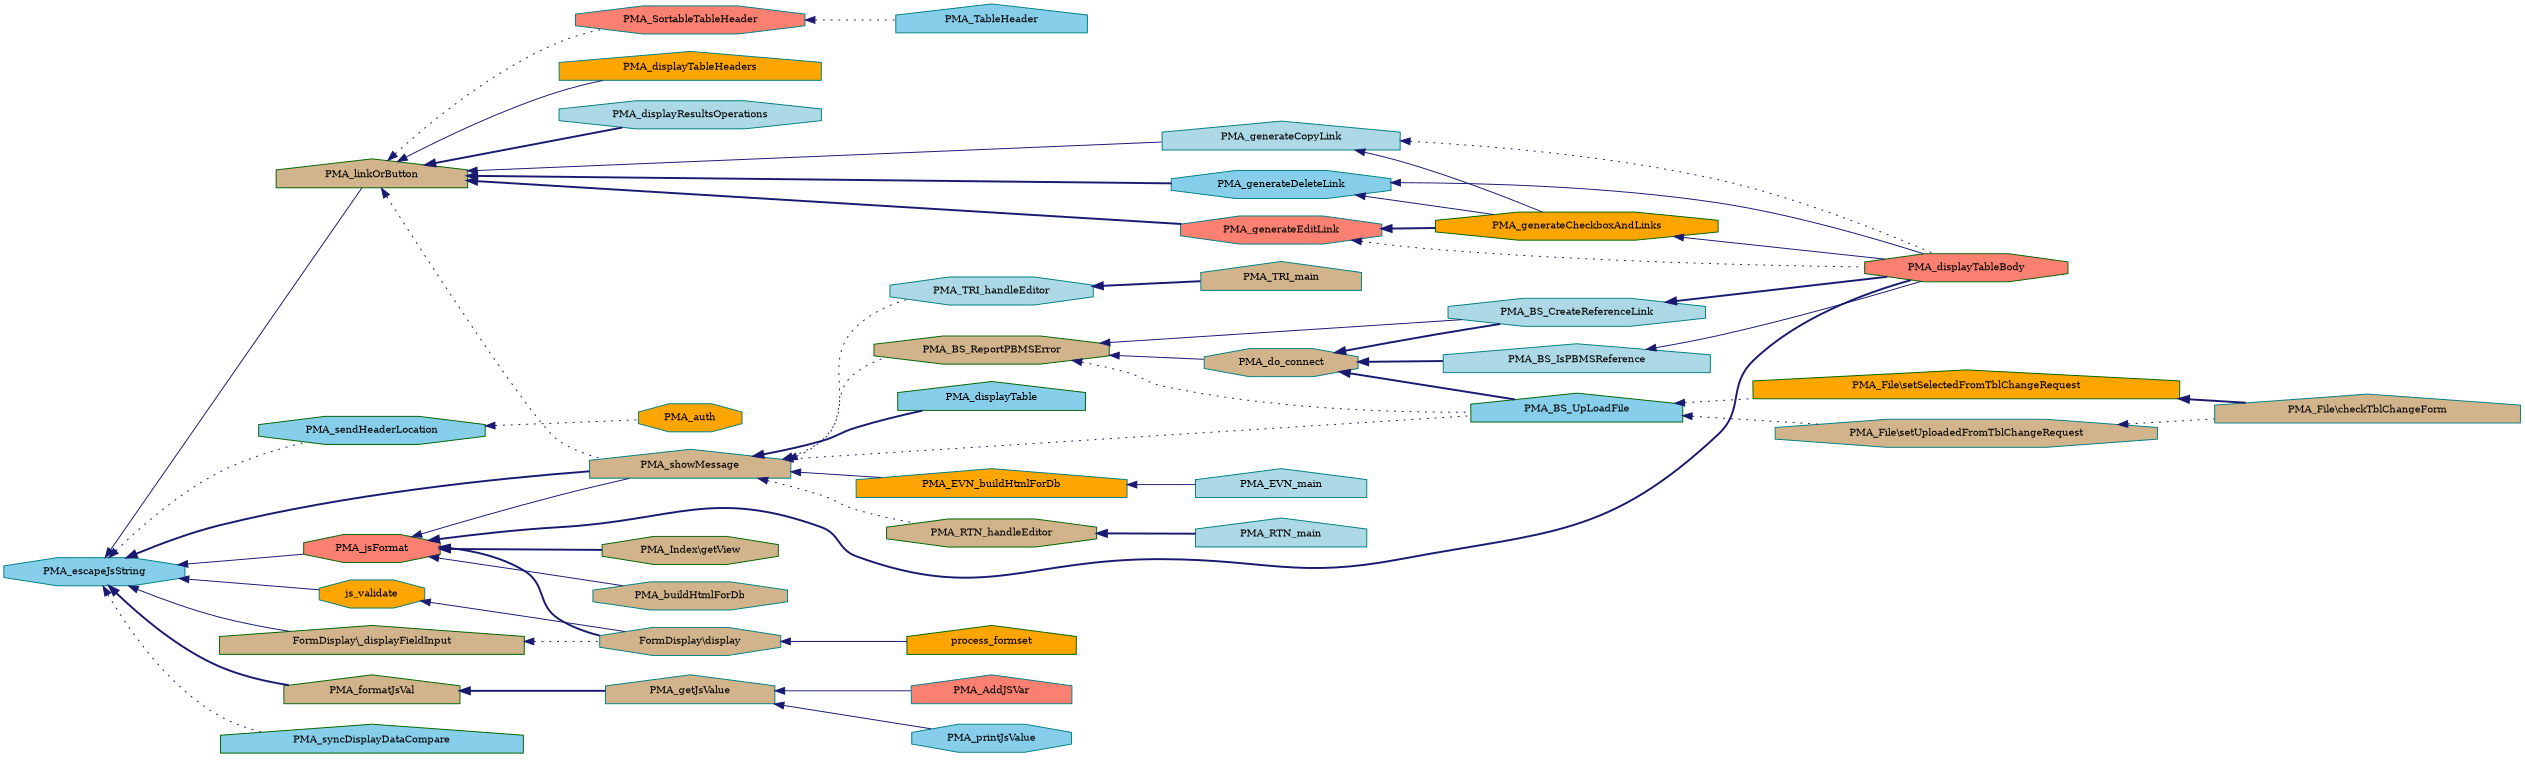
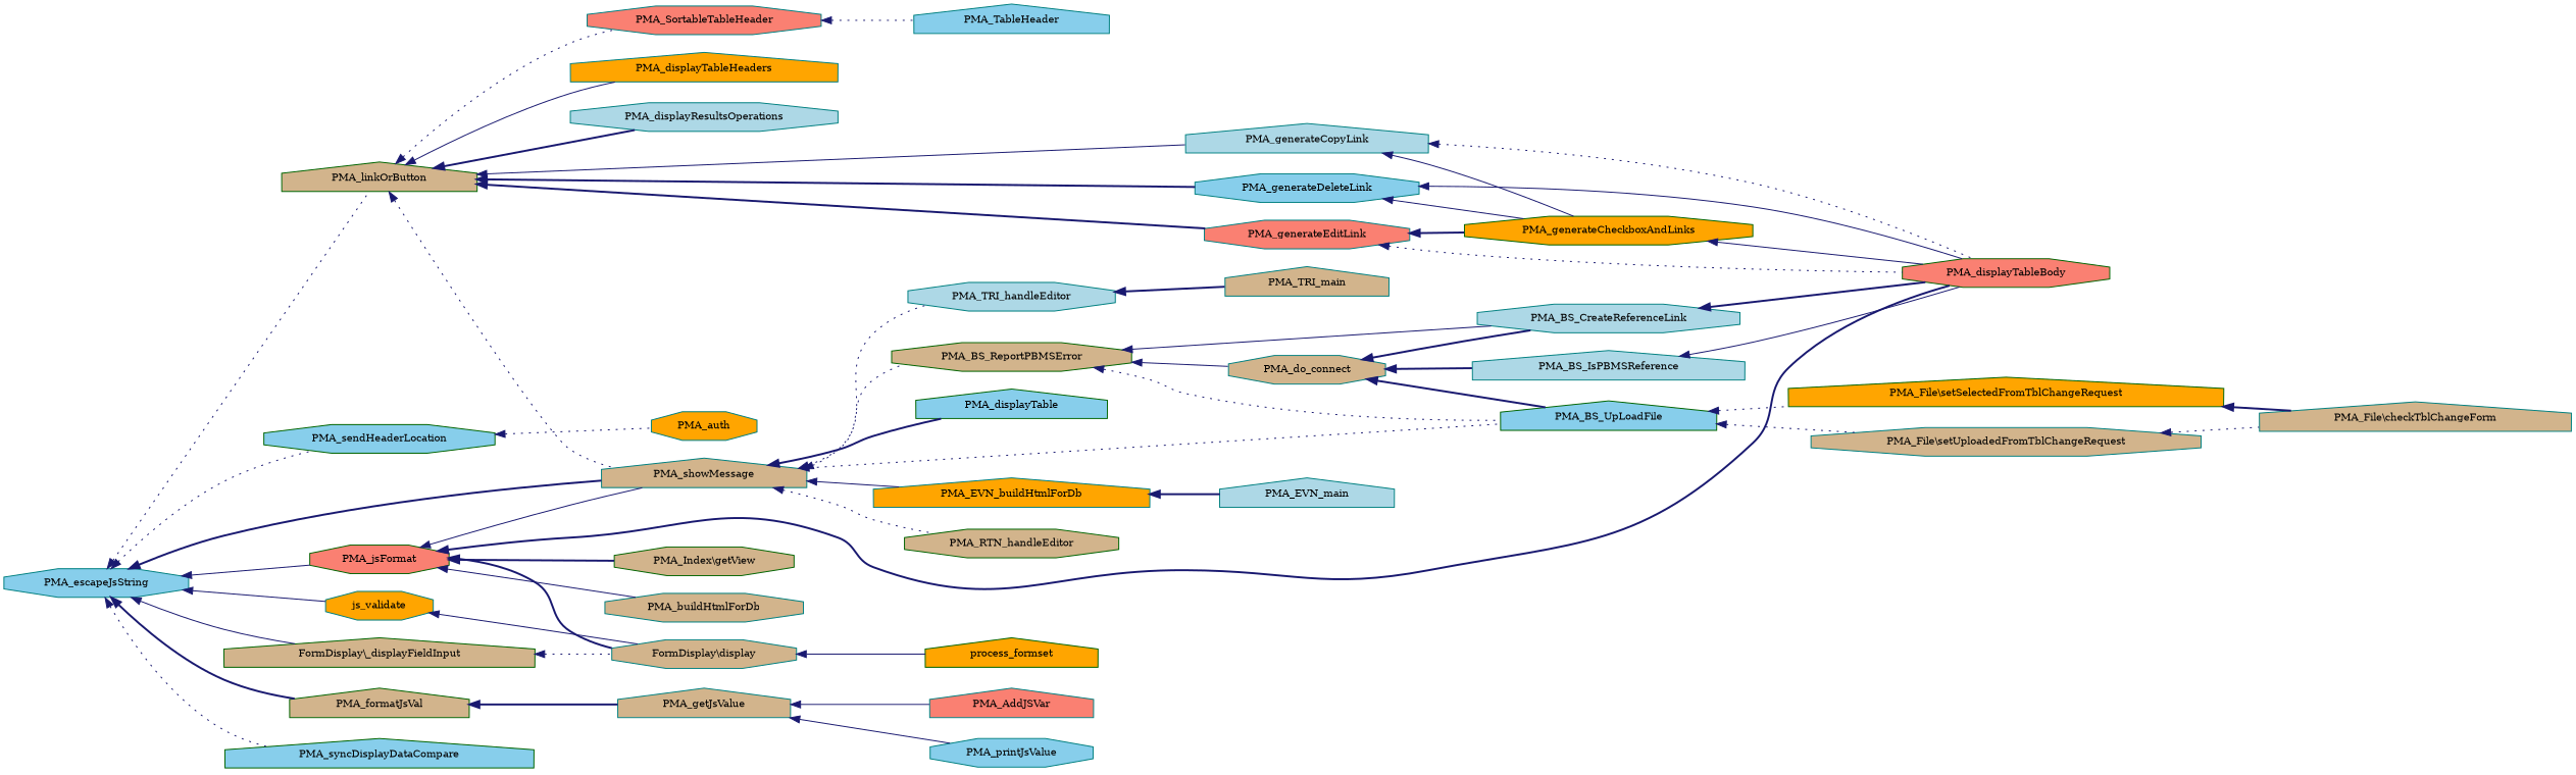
  digraph {
    fontname="DejaVu Serif"
    rankdir=LR
    node [color=teal fillcolor=tan fontname="DejaVu Serif" fontsize=10 shape=octagon style=filled]
    edge [color=midnightblue dir=back fontname="DejaVu Serif" fontsize=10 labelfontname=Helvetica labelfontsize=10 style=solid]
    n1 [fillcolor=skyblue fontcolor=black height=0.2 label=PMA_escapeJsString width=0.4]
    n2 [height=0.2 label=PMA_showMessage shape=house width=0.4]
    n3 [color=darkgreen height=0.2 label=PMA_linkOrButton shape=house width=0.4]
    n4 [color=darkgreen fillcolor=skyblue height=0.2 label=PMA_sendHeaderLocation width=0.4]
    n5 [color=darkgreen height=0.2 label="FormDisplay\\_displayFieldInput" shape=house width=0.4]
    n6 [fillcolor=orange height=0.2 label=js_validate width=0.4]
    n7 [color=darkgreen fillcolor=salmon height=0.2 label=PMA_jsFormat width=0.4]
    n8 [color=darkgreen height=0.2 label=PMA_formatJsVal shape=house width=0.4]
    n9 [color=darkgreen fillcolor=skyblue height=0.2 label=PMA_syncDisplayDataCompare shape=house width=0.4]
    n10 [color=darkgreen height=0.2 label=PMA_BS_ReportPBMSError width=0.4]
    n11 [color=darkgreen fillcolor=skyblue height=0.2 label=PMA_BS_UpLoadFile shape=house width=0.4]
    n12 [color=darkgreen fillcolor=skyblue height=0.2 label=PMA_displayTable shape=house width=0.4]
    n13 [fillcolor=orange height=0.2 label=PMA_EVN_buildHtmlForDb shape=house width=0.4]
    n14 [color=darkgreen height=0.2 label=PMA_RTN_handleEditor width=0.4]
    n15 [fillcolor=lightblue height=0.2 label=PMA_TRI_handleEditor width=0.4]
    n16 [fillcolor=salmon height=0.2 label=PMA_SortableTableHeader width=0.4]
    n17 [fillcolor=orange height=0.2 label=PMA_displayTableHeaders shape=house width=0.4]
    n18 [fillcolor=lightblue height=0.2 label=PMA_displayResultsOperations width=0.4]
    n19 [fillcolor=salmon height=0.2 label=PMA_generateEditLink width=0.4]
    n20 [fillcolor=lightblue height=0.2 label=PMA_generateCopyLink shape=house width=0.4]
    n21 [fillcolor=skyblue height=0.2 label=PMA_generateDeleteLink width=0.4]
    n22 [fillcolor=orange height=0.2 label=PMA_auth width=0.4]
    n23 [height=0.2 label="FormDisplay\\display" width=0.4]
    n24 [color=darkgreen fillcolor=salmon height=0.2 label=PMA_displayTableBody width=0.4]
    n25 [height=0.2 label=PMA_buildHtmlForDb width=0.4]
    n26 [color=darkgreen height=0.2 label="PMA_Index\\getView" width=0.4]
    n27 [height=0.2 label=PMA_getJsValue shape=house width=0.4]
    n28 [height=0.2 label=PMA_do_connect width=0.4]
    n29 [fillcolor=lightblue height=0.2 label=PMA_BS_CreateReferenceLink width=0.4]
    n30 [height=0.2 label="PMA_File\\setUploadedFromTblChangeRequest" width=0.4]
    n31 [color=darkgreen fillcolor=orange height=0.2 label="PMA_File\\setSelectedFromTblChangeRequest" shape=house width=0.4]
    n32 [fillcolor=lightblue height=0.2 label=PMA_EVN_main shape=house width=0.4]
-   n33 [fillcolor=lightblue height=0.2 label=PMA_RTN_main shape=house width=0.4]
    n34 [height=0.2 label=PMA_TRI_main shape=house width=0.4]
    n35 [fillcolor=lightblue height=0.2 label=PMA_BS_IsPBMSReference shape=house width=0.4]
    n36 [height=0.2 label="PMA_File\\checkTblChangeForm" shape=house width=0.4]
    n37 [fillcolor=skyblue height=0.2 label=PMA_TableHeader shape=house width=0.4]
    n38 [color=darkgreen fillcolor=orange height=0.2 label=PMA_generateCheckboxAndLinks width=0.4]
    n39 [color=darkgreen fillcolor=orange height=0.2 label=process_formset shape=house width=0.4]
    n40 [fillcolor=salmon height=0.2 label=PMA_AddJSVar shape=house width=0.4]
    n41 [fillcolor=skyblue height=0.2 label=PMA_printJsValue width=0.4]
    n1 -> n2 [style=bold]
-   n1 -> n3
+   n1 -> n3 [style=dotted]
    n1 -> n4 [style=dotted]
    n1 -> n5
    n1 -> n6
    n1 -> n7
    n1 -> n8 [style=bold]
    n1 -> n9 [style=dotted]
    n2 -> n10 [style=dotted]
    n2 -> n11 [style=dotted]
    n2 -> n12 [style=bold]
    n2 -> n13
    n2 -> n14 [style=dotted]
    n2 -> n15 [style=dotted]
    n3 -> n2 [style=dotted]
    n3 -> n16 [style=dotted]
    n3 -> n17
    n3 -> n18 [style=bold]
    n3 -> n19 [style=bold]
    n3 -> n20
    n3 -> n21 [style=bold]
    n4 -> n22 [style=dotted]
    n5 -> n23 [style=dotted]
    n6 -> n23
    n7 -> n2
    n7 -> n23 [style=bold]
    n7 -> n24 [style=bold]
    n7 -> n25
    n7 -> n26 [style=bold]
    n8 -> n27 [style=bold]
    n10 -> n11 [style=dotted]
    n10 -> n28
    n10 -> n29
    n11 -> n30 [style=dotted]
    n11 -> n31 [style=dotted]
-   n13 -> n32
-   n14 -> n33 [style=bold]
+   n13 -> n32 [style=bold]
    n15 -> n34 [style=bold]
    n16 -> n37 [style=dotted]
    n19 -> n24 [style=dotted]
    n19 -> n38 [style=bold]
    n20 -> n24 [style=dotted]
    n20 -> n38
    n21 -> n24
    n21 -> n38
    n23 -> n39
    n27 -> n40
    n27 -> n41
    n28 -> n11 [style=bold]
    n28 -> n29 [style=bold]
    n28 -> n35 [style=bold]
    n29 -> n24 [style=bold]
    n30 -> n36 [style=dotted]
    n31 -> n36 [style=bold]
    n35 -> n24
    n38 -> n24
  }
